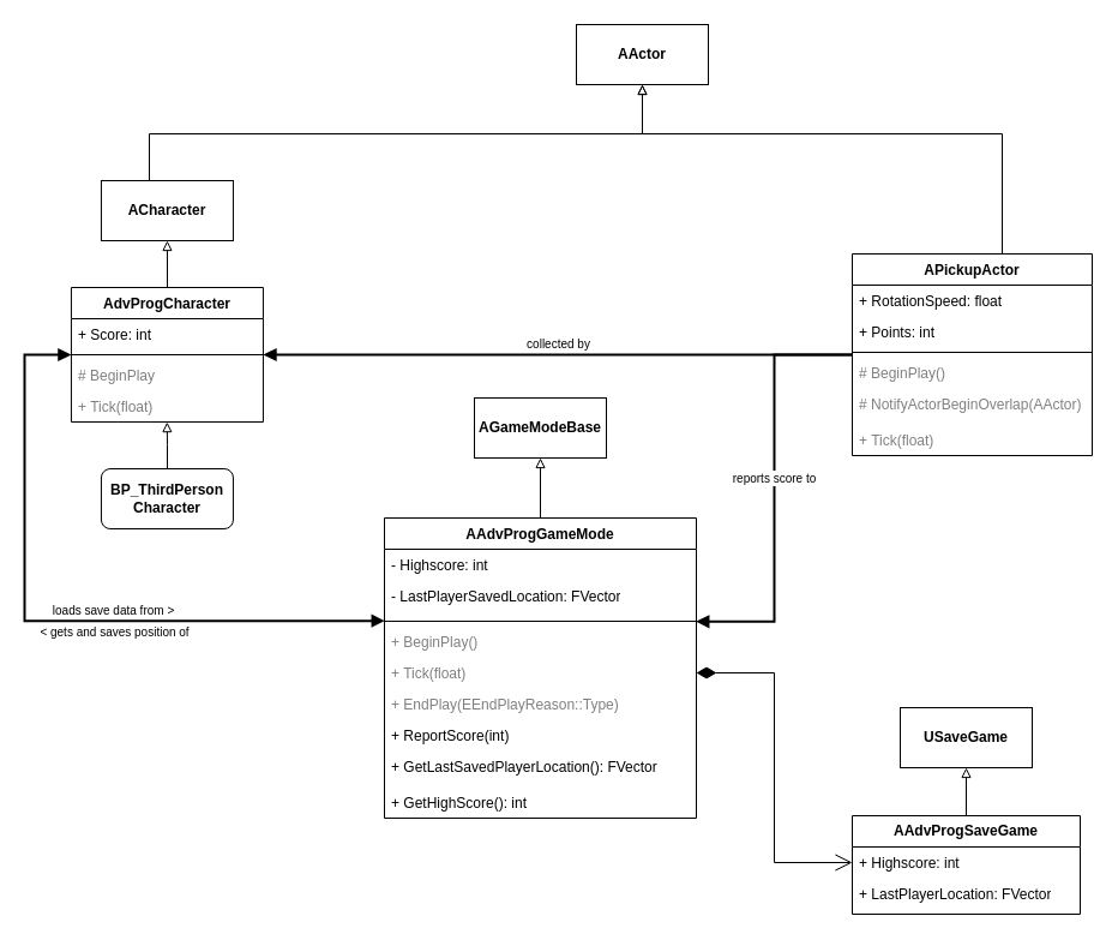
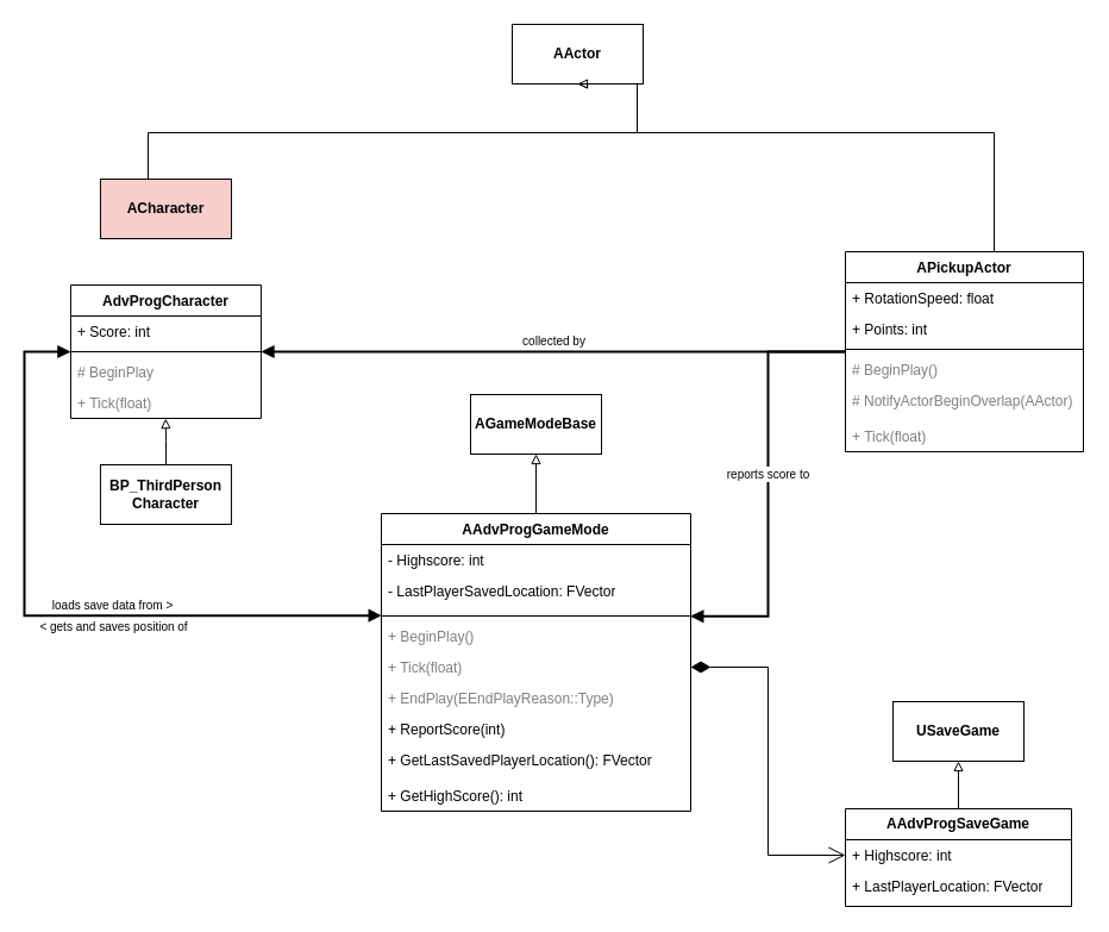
  <mxCell id="0" />
  <mxCell id="1" parent="0" />
  <mxCell id="2" style="edgeStyle=orthogonalEdgeStyle;rounded=0;orthogonalLoop=1;jettySize=auto;html=1;entryX=0.5;entryY=1;entryDx=0;entryDy=0;horizontal=1;strokeWidth=1;curved=0;endArrow=block;endFill=0;exitX=0.5;exitY=0;exitDx=0;exitDy=0;" parent="1" source="35" target="3" edge="1"><mxGeometry relative="1" as="geometry"><mxPoint x="805" y="679" as="sourcePoint" /></mxGeometry></mxCell>
  <mxCell id="3" value="&lt;b&gt;USaveGame&lt;/b&gt;" style="html=1;whiteSpace=wrap;" parent="1" vertex="1"><mxGeometry x="750" y="589" width="110" height="50" as="geometry" /></mxCell>
  <mxCell id="4" style="edgeStyle=orthogonalEdgeStyle;rounded=0;orthogonalLoop=1;jettySize=auto;html=1;entryX=0.5;entryY=1;entryDx=0;entryDy=0;endArrow=block;endFill=0;" parent="1" source="5" target="15" edge="1"><mxGeometry relative="1" as="geometry" /></mxCell>
  <mxCell id="5" value="AAdvProgGameMode" style="swimlane;fontStyle=1;align=center;verticalAlign=top;childLayout=stackLayout;horizontal=1;startSize=26;horizontalStack=0;resizeParent=1;resizeParentMax=0;resizeLast=0;collapsible=1;marginBottom=0;whiteSpace=wrap;html=1;swimlaneFillColor=#FFFFFF;" parent="1" vertex="1"><mxGeometry x="320" y="431" width="260" height="250" as="geometry" /></mxCell>
  <mxCell id="6" value="- Highscore: int" style="text;strokeColor=none;fillColor=none;align=left;verticalAlign=top;spacingLeft=4;spacingRight=4;overflow=hidden;rotatable=0;points=[[0,0.5],[1,0.5]];portConstraint=eastwest;whiteSpace=wrap;html=1;" parent="5" vertex="1"><mxGeometry y="26" width="260" height="26" as="geometry" /></mxCell>
  <mxCell id="7" value="- LastPlayerSavedLocation: FVector" style="text;strokeColor=none;fillColor=none;align=left;verticalAlign=top;spacingLeft=4;spacingRight=4;overflow=hidden;rotatable=0;points=[[0,0.5],[1,0.5]];portConstraint=eastwest;html=1;whiteSpace=wrap;" parent="5" vertex="1"><mxGeometry y="52" width="260" height="30" as="geometry" /></mxCell>
  <mxCell id="8" value="" style="line;strokeWidth=1;fillColor=none;align=left;verticalAlign=middle;spacingTop=-1;spacingLeft=3;spacingRight=3;rotatable=0;labelPosition=right;points=[];portConstraint=eastwest;strokeColor=inherit;" parent="5" vertex="1"><mxGeometry y="82" width="260" height="8" as="geometry" /></mxCell>
  <mxCell id="9" value="&lt;font color=&quot;#808080&quot;&gt;+ BeginPlay()&lt;/font&gt;" style="text;strokeColor=none;fillColor=none;align=left;verticalAlign=top;spacingLeft=4;spacingRight=4;overflow=hidden;rotatable=0;points=[[0,0.5],[1,0.5]];portConstraint=eastwest;whiteSpace=wrap;html=1;" parent="5" vertex="1"><mxGeometry y="90" width="260" height="26" as="geometry" /></mxCell>
  <mxCell id="10" value="&lt;font color=&quot;#808080&quot;&gt;+ Tick(float)&lt;/font&gt;" style="text;strokeColor=none;fillColor=none;align=left;verticalAlign=top;spacingLeft=4;spacingRight=4;overflow=hidden;rotatable=0;points=[[0,0.5],[1,0.5]];portConstraint=eastwest;whiteSpace=wrap;html=1;" parent="5" vertex="1"><mxGeometry y="116" width="260" height="26" as="geometry" /></mxCell>
  <mxCell id="11" value="&lt;font color=&quot;#808080&quot;&gt;+ EndPlay(EEndPlayReason::Type)&lt;/font&gt;" style="text;strokeColor=none;fillColor=none;align=left;verticalAlign=top;spacingLeft=4;spacingRight=4;overflow=hidden;rotatable=0;points=[[0,0.5],[1,0.5]];portConstraint=eastwest;whiteSpace=wrap;html=1;" parent="5" vertex="1"><mxGeometry y="142" width="260" height="26" as="geometry" /></mxCell>
  <mxCell id="12" value="+ ReportScore(int)" style="text;strokeColor=none;fillColor=none;align=left;verticalAlign=top;spacingLeft=4;spacingRight=4;overflow=hidden;rotatable=0;points=[[0,0.5],[1,0.5]];portConstraint=eastwest;whiteSpace=wrap;html=1;" parent="5" vertex="1"><mxGeometry y="168" width="260" height="26" as="geometry" /></mxCell>
  <mxCell id="13" value="+ GetLastSavedPlayerLocation(): FVector" style="text;strokeColor=none;fillColor=none;align=left;verticalAlign=top;spacingLeft=4;spacingRight=4;overflow=hidden;rotatable=0;points=[[0,0.5],[1,0.5]];portConstraint=eastwest;whiteSpace=wrap;html=1;" parent="5" vertex="1"><mxGeometry y="194" width="260" height="30" as="geometry" /></mxCell>
  <mxCell id="14" value="+ GetHighScore(): int" style="text;strokeColor=none;fillColor=none;align=left;verticalAlign=top;spacingLeft=4;spacingRight=4;overflow=hidden;rotatable=0;points=[[0,0.5],[1,0.5]];portConstraint=eastwest;whiteSpace=wrap;html=1;" parent="5" vertex="1"><mxGeometry y="224" width="260" height="26" as="geometry" /></mxCell>
  <mxCell id="15" value="&lt;b&gt;AGameModeBase&lt;/b&gt;" style="html=1;whiteSpace=wrap;" parent="1" vertex="1"><mxGeometry x="395" y="331" width="110" height="50" as="geometry" /></mxCell>
  <mxCell id="16" style="edgeStyle=orthogonalEdgeStyle;shape=connector;rounded=0;orthogonalLoop=1;jettySize=auto;html=1;strokeColor=default;align=center;verticalAlign=middle;fontFamily=Helvetica;fontSize=11;fontColor=default;labelBackgroundColor=default;endArrow=block;endFill=0;entryX=0.5;entryY=1;entryDx=0;entryDy=0;" parent="1" source="17" target="24" edge="1"><mxGeometry relative="1" as="geometry"><mxPoint x="555" y="91" as="targetPoint" /><Array as="points"><mxPoint x="835" y="111" /><mxPoint x="535" y="111" /></Array></mxGeometry></mxCell>
  <mxCell id="17" value="APickupActor" style="swimlane;fontStyle=1;align=center;verticalAlign=top;childLayout=stackLayout;horizontal=1;startSize=26;horizontalStack=0;resizeParent=1;resizeParentMax=0;resizeLast=0;collapsible=1;marginBottom=0;whiteSpace=wrap;html=1;swimlaneFillColor=#FFFFFF;" parent="1" vertex="1"><mxGeometry x="710" y="211" width="200" height="168" as="geometry" /></mxCell>
  <mxCell id="18" value="+ RotationSpeed: float" style="text;strokeColor=none;fillColor=none;align=left;verticalAlign=top;spacingLeft=4;spacingRight=4;overflow=hidden;rotatable=0;points=[[0,0.5],[1,0.5]];portConstraint=eastwest;whiteSpace=wrap;html=1;" parent="17" vertex="1"><mxGeometry y="26" width="200" height="26" as="geometry" /></mxCell>
  <mxCell id="19" value="+ Points: int" style="text;strokeColor=none;fillColor=none;align=left;verticalAlign=top;spacingLeft=4;spacingRight=4;overflow=hidden;rotatable=0;points=[[0,0.5],[1,0.5]];portConstraint=eastwest;whiteSpace=wrap;html=1;" parent="17" vertex="1"><mxGeometry y="52" width="200" height="26" as="geometry" /></mxCell>
  <mxCell id="20" value="" style="line;strokeWidth=1;fillColor=none;align=left;verticalAlign=middle;spacingTop=-1;spacingLeft=3;spacingRight=3;rotatable=0;labelPosition=right;points=[];portConstraint=eastwest;strokeColor=inherit;" parent="17" vertex="1"><mxGeometry y="78" width="200" height="8" as="geometry" /></mxCell>
  <mxCell id="21" value="&lt;font color=&quot;#808080&quot;&gt;# BeginPlay()&lt;/font&gt;" style="text;strokeColor=none;fillColor=none;align=left;verticalAlign=top;spacingLeft=4;spacingRight=4;overflow=hidden;rotatable=0;points=[[0,0.5],[1,0.5]];portConstraint=eastwest;whiteSpace=wrap;html=1;" parent="17" vertex="1"><mxGeometry y="86" width="200" height="26" as="geometry" /></mxCell>
  <mxCell id="22" value="&lt;font color=&quot;#808080&quot;&gt;# NotifyActorBeginOverlap(AActor)&lt;/font&gt;" style="text;strokeColor=none;fillColor=none;align=left;verticalAlign=top;spacingLeft=4;spacingRight=4;overflow=hidden;rotatable=0;points=[[0,0.5],[1,0.5]];portConstraint=eastwest;whiteSpace=wrap;html=1;" parent="17" vertex="1"><mxGeometry y="112" width="200" height="30" as="geometry" /></mxCell>
  <mxCell id="23" value="&lt;font color=&quot;#808080&quot;&gt;+ Tick(float)&lt;/font&gt;" style="text;strokeColor=none;fillColor=none;align=left;verticalAlign=top;spacingLeft=4;spacingRight=4;overflow=hidden;rotatable=0;points=[[0,0.5],[1,0.5]];portConstraint=eastwest;whiteSpace=wrap;html=1;" parent="17" vertex="1"><mxGeometry y="142" width="200" height="26" as="geometry" /></mxCell>
- <mxCell id="24" value="&lt;b&gt;AActor&lt;/b&gt;" style="html=1;whiteSpace=wrap;" parent="1" vertex="1"><mxGeometry x="480" y="20" width="110" height="50" as="geometry" /></mxCell>
- <mxCell id="25" style="edgeStyle=orthogonalEdgeStyle;rounded=0;orthogonalLoop=1;jettySize=auto;html=1;entryX=0.5;entryY=1;entryDx=0;entryDy=0;endArrow=block;endFill=0;" parent="1" source="26" target="32" edge="1"><mxGeometry relative="1" as="geometry" /></mxCell>
+ <mxCell id="24" value="&lt;b&gt;AActor&lt;/b&gt;" style="html=1;whiteSpace=wrap;" parent="1" vertex="1"><mxGeometry x="430" y="20" width="110" height="50" as="geometry" /></mxCell>
  <mxCell id="26" value="AdvProgCharacter" style="swimlane;fontStyle=1;align=center;verticalAlign=top;childLayout=stackLayout;horizontal=1;startSize=26;horizontalStack=0;resizeParent=1;resizeParentMax=0;resizeLast=0;collapsible=1;marginBottom=0;whiteSpace=wrap;html=1;swimlaneFillColor=#FFFFFF;" parent="1" vertex="1"><mxGeometry x="58.95" y="239" width="160" height="112" as="geometry" /></mxCell>
  <mxCell id="27" value="+ Score: int" style="text;strokeColor=none;fillColor=none;align=left;verticalAlign=top;spacingLeft=4;spacingRight=4;overflow=hidden;rotatable=0;points=[[0,0.5],[1,0.5]];portConstraint=eastwest;whiteSpace=wrap;html=1;" parent="26" vertex="1"><mxGeometry y="26" width="160" height="26" as="geometry" /></mxCell>
  <mxCell id="28" value="" style="line;strokeWidth=1;fillColor=none;align=left;verticalAlign=middle;spacingTop=-1;spacingLeft=3;spacingRight=3;rotatable=0;labelPosition=right;points=[];portConstraint=eastwest;strokeColor=inherit;" parent="26" vertex="1"><mxGeometry y="52" width="160" height="8" as="geometry" /></mxCell>
  <mxCell id="29" value="&lt;font color=&quot;#808080&quot;&gt;# BeginPlay&lt;/font&gt;" style="text;strokeColor=none;fillColor=none;align=left;verticalAlign=top;spacingLeft=4;spacingRight=4;overflow=hidden;rotatable=0;points=[[0,0.5],[1,0.5]];portConstraint=eastwest;whiteSpace=wrap;html=1;" parent="26" vertex="1"><mxGeometry y="60" width="160" height="26" as="geometry" /></mxCell>
  <mxCell id="30" value="&lt;font color=&quot;#808080&quot;&gt;+ Tick(float)&lt;/font&gt;" style="text;strokeColor=none;fillColor=none;align=left;verticalAlign=top;spacingLeft=4;spacingRight=4;overflow=hidden;rotatable=0;points=[[0,0.5],[1,0.5]];portConstraint=eastwest;whiteSpace=wrap;html=1;" parent="26" vertex="1"><mxGeometry y="86" width="160" height="26" as="geometry" /></mxCell>
  <mxCell id="31" style="edgeStyle=orthogonalEdgeStyle;shape=connector;rounded=0;orthogonalLoop=1;jettySize=auto;html=1;entryX=0.5;entryY=1;entryDx=0;entryDy=0;strokeColor=default;align=center;verticalAlign=middle;fontFamily=Helvetica;fontSize=11;fontColor=default;labelBackgroundColor=default;endArrow=block;endFill=0;targetPerimeterSpacing=0;strokeWidth=1;jumpStyle=none;" parent="1" source="32" target="24" edge="1"><mxGeometry relative="1" as="geometry"><Array as="points"><mxPoint x="124" y="111" /><mxPoint x="535" y="111" /></Array></mxGeometry></mxCell>
- <mxCell id="32" value="&lt;b&gt;ACharacter&lt;/b&gt;" style="html=1;whiteSpace=wrap;" parent="1" vertex="1"><mxGeometry x="83.95" y="150" width="110" height="50" as="geometry" /></mxCell>
- <mxCell id="33" value="&lt;b&gt;BP_ThirdPerson&lt;/b&gt;&lt;div&gt;&lt;b&gt;Character&lt;/b&gt;&lt;/div&gt;" style="html=1;whiteSpace=wrap;rounded=1;" parent="1" vertex="1"><mxGeometry x="83.95" y="390" width="110" height="50" as="geometry" /></mxCell>
+ <mxCell id="32" value="&lt;b&gt;ACharacter&lt;/b&gt;" style="html=1;whiteSpace=wrap;fillColor=#f8cecc;" parent="1" vertex="1"><mxGeometry x="83.95" y="150" width="110" height="50" as="geometry" /></mxCell>
+ <mxCell id="33" value="&lt;b&gt;BP_ThirdPerson&lt;/b&gt;&lt;div&gt;&lt;b&gt;Character&lt;/b&gt;&lt;/div&gt;" style="html=1;whiteSpace=wrap;" parent="1" vertex="1"><mxGeometry x="83.95" y="390" width="110" height="50" as="geometry" /></mxCell>
  <mxCell id="34" style="edgeStyle=orthogonalEdgeStyle;rounded=0;orthogonalLoop=1;jettySize=auto;html=1;entryX=0.499;entryY=1.004;entryDx=0;entryDy=0;entryPerimeter=0;endArrow=block;endFill=0;" parent="1" source="33" target="30" edge="1"><mxGeometry relative="1" as="geometry" /></mxCell>
  <mxCell id="35" value="&lt;b&gt;AAdvProgSaveGame&lt;/b&gt;" style="swimlane;fontStyle=0;childLayout=stackLayout;horizontal=1;startSize=26;fillColor=#FFFFFF;horizontalStack=0;resizeParent=1;resizeParentMax=0;resizeLast=0;collapsible=1;marginBottom=0;whiteSpace=wrap;html=1;swimlaneFillColor=#FFFFFF;" parent="1" vertex="1"><mxGeometry x="710" y="679" width="190" height="82" as="geometry" /></mxCell>
  <mxCell id="36" value="+ Highscore: int" style="text;strokeColor=none;fillColor=none;align=left;verticalAlign=top;spacingLeft=4;spacingRight=4;overflow=hidden;rotatable=0;points=[[0,0.5],[1,0.5]];portConstraint=eastwest;whiteSpace=wrap;html=1;" parent="35" vertex="1"><mxGeometry y="26" width="190" height="26" as="geometry" /></mxCell>
  <mxCell id="37" value="+ LastPlayerLocation: FVector" style="text;strokeColor=none;fillColor=none;align=left;verticalAlign=top;spacingLeft=4;spacingRight=4;overflow=hidden;rotatable=0;points=[[0,0.5],[1,0.5]];portConstraint=eastwest;whiteSpace=wrap;html=1;" parent="35" vertex="1"><mxGeometry y="52" width="190" height="30" as="geometry" /></mxCell>
  <mxCell id="38" value="&lt;font style=&quot;font-size: 10px;&quot;&gt;collected by&lt;/font&gt;" style="verticalAlign=bottom;html=1;endArrow=none;endSize=12;edgeStyle=orthogonalEdgeStyle;rounded=0;strokeColor=default;align=center;fontFamily=Helvetica;fontSize=11;fontColor=default;labelBackgroundColor=default;strokeWidth=2;startArrow=block;startFill=1;endFill=0;entryX=0;entryY=0.5;entryDx=0;entryDy=0;exitX=1;exitY=0.5;exitDx=0;exitDy=0;" parent="1" source="26" target="17" edge="1"><mxGeometry relative="1" as="geometry"><mxPoint x="220" y="295" as="sourcePoint" /><mxPoint x="650" y="301" as="targetPoint" /></mxGeometry></mxCell>
  <mxCell id="39" value="" style="resizable=0;html=1;align=right;verticalAlign=bottom;labelBackgroundColor=none;fontSize=10;fontFamily=Helvetica;fontColor=default;" parent="38" connectable="0" vertex="1"><mxGeometry x="0.9" relative="1" as="geometry" /></mxCell>
  <mxCell id="40" value="&lt;font style=&quot;font-size: 10px;&quot;&gt;reports score to&lt;/font&gt;" style="verticalAlign=bottom;html=1;endArrow=none;endSize=12;edgeStyle=orthogonalEdgeStyle;rounded=0;strokeColor=default;align=center;fontFamily=Helvetica;fontSize=11;fontColor=default;labelBackgroundColor=default;strokeWidth=2;startArrow=block;startFill=1;endFill=0;exitX=0.999;exitY=0.532;exitDx=0;exitDy=0;exitPerimeter=0;entryX=0;entryY=0.5;entryDx=0;entryDy=0;" parent="1" source="8" target="17" edge="1"><mxGeometry relative="1" as="geometry"><mxPoint x="590" y="561" as="sourcePoint" /><mxPoint x="690" y="311" as="targetPoint" /></mxGeometry></mxCell>
  <mxCell id="41" value="" style="resizable=0;html=1;align=right;verticalAlign=bottom;labelBackgroundColor=none;fontSize=10;fontFamily=Helvetica;fontColor=default;" parent="40" connectable="0" vertex="1"><mxGeometry x="0.9" relative="1" as="geometry" /></mxCell>
  <mxCell id="42" value="&lt;span style=&quot;font-size: 10px;&quot;&gt;loads save data from &amp;gt;&lt;/span&gt;" style="verticalAlign=bottom;html=1;endArrow=block;endSize=6;edgeStyle=orthogonalEdgeStyle;rounded=0;strokeColor=default;align=center;fontFamily=Helvetica;fontSize=11;fontColor=default;labelBackgroundColor=default;strokeWidth=2;startArrow=block;startFill=1;endFill=1;entryX=0;entryY=0.5;entryDx=0;entryDy=0;exitX=0.001;exitY=0.466;exitDx=0;exitDy=0;exitPerimeter=0;" parent="1" source="8" target="26" edge="1"><mxGeometry x="-0.193" relative="1" as="geometry"><mxPoint x="310" y="521" as="sourcePoint" /><mxPoint x="10" y="291" as="targetPoint" /><Array as="points"><mxPoint x="20" y="517" /><mxPoint x="20" y="295" /></Array><mxPoint as="offset" /></mxGeometry></mxCell>
  <mxCell id="43" value="" style="resizable=0;html=1;align=right;verticalAlign=bottom;labelBackgroundColor=none;fontSize=10;fontFamily=Helvetica;fontColor=default;" parent="42" connectable="0" vertex="1"><mxGeometry x="0.9" relative="1" as="geometry" /></mxCell>
  <mxCell id="44" value="" style="endArrow=open;html=1;endSize=12;startArrow=diamondThin;startSize=14;startFill=1;edgeStyle=orthogonalEdgeStyle;align=left;verticalAlign=bottom;rounded=0;exitX=1;exitY=0.5;exitDx=0;exitDy=0;entryX=0;entryY=0.5;entryDx=0;entryDy=0;" parent="1" source="10" target="36" edge="1"><mxGeometry x="-1" y="3" relative="1" as="geometry"><mxPoint x="620" y="621" as="sourcePoint" /><mxPoint x="780" y="621" as="targetPoint" /></mxGeometry></mxCell>
  <mxCell id="45" value="&lt;font style=&quot;font-size: 10px;&quot;&gt;&amp;lt; gets and saves position of&lt;/font&gt;" style="text;html=1;align=center;verticalAlign=middle;resizable=0;points=[];autosize=1;strokeColor=none;fillColor=none;fontSize=11;" parent="1" vertex="1"><mxGeometry x="20" y="511" width="150" height="30" as="geometry" /></mxCell>
